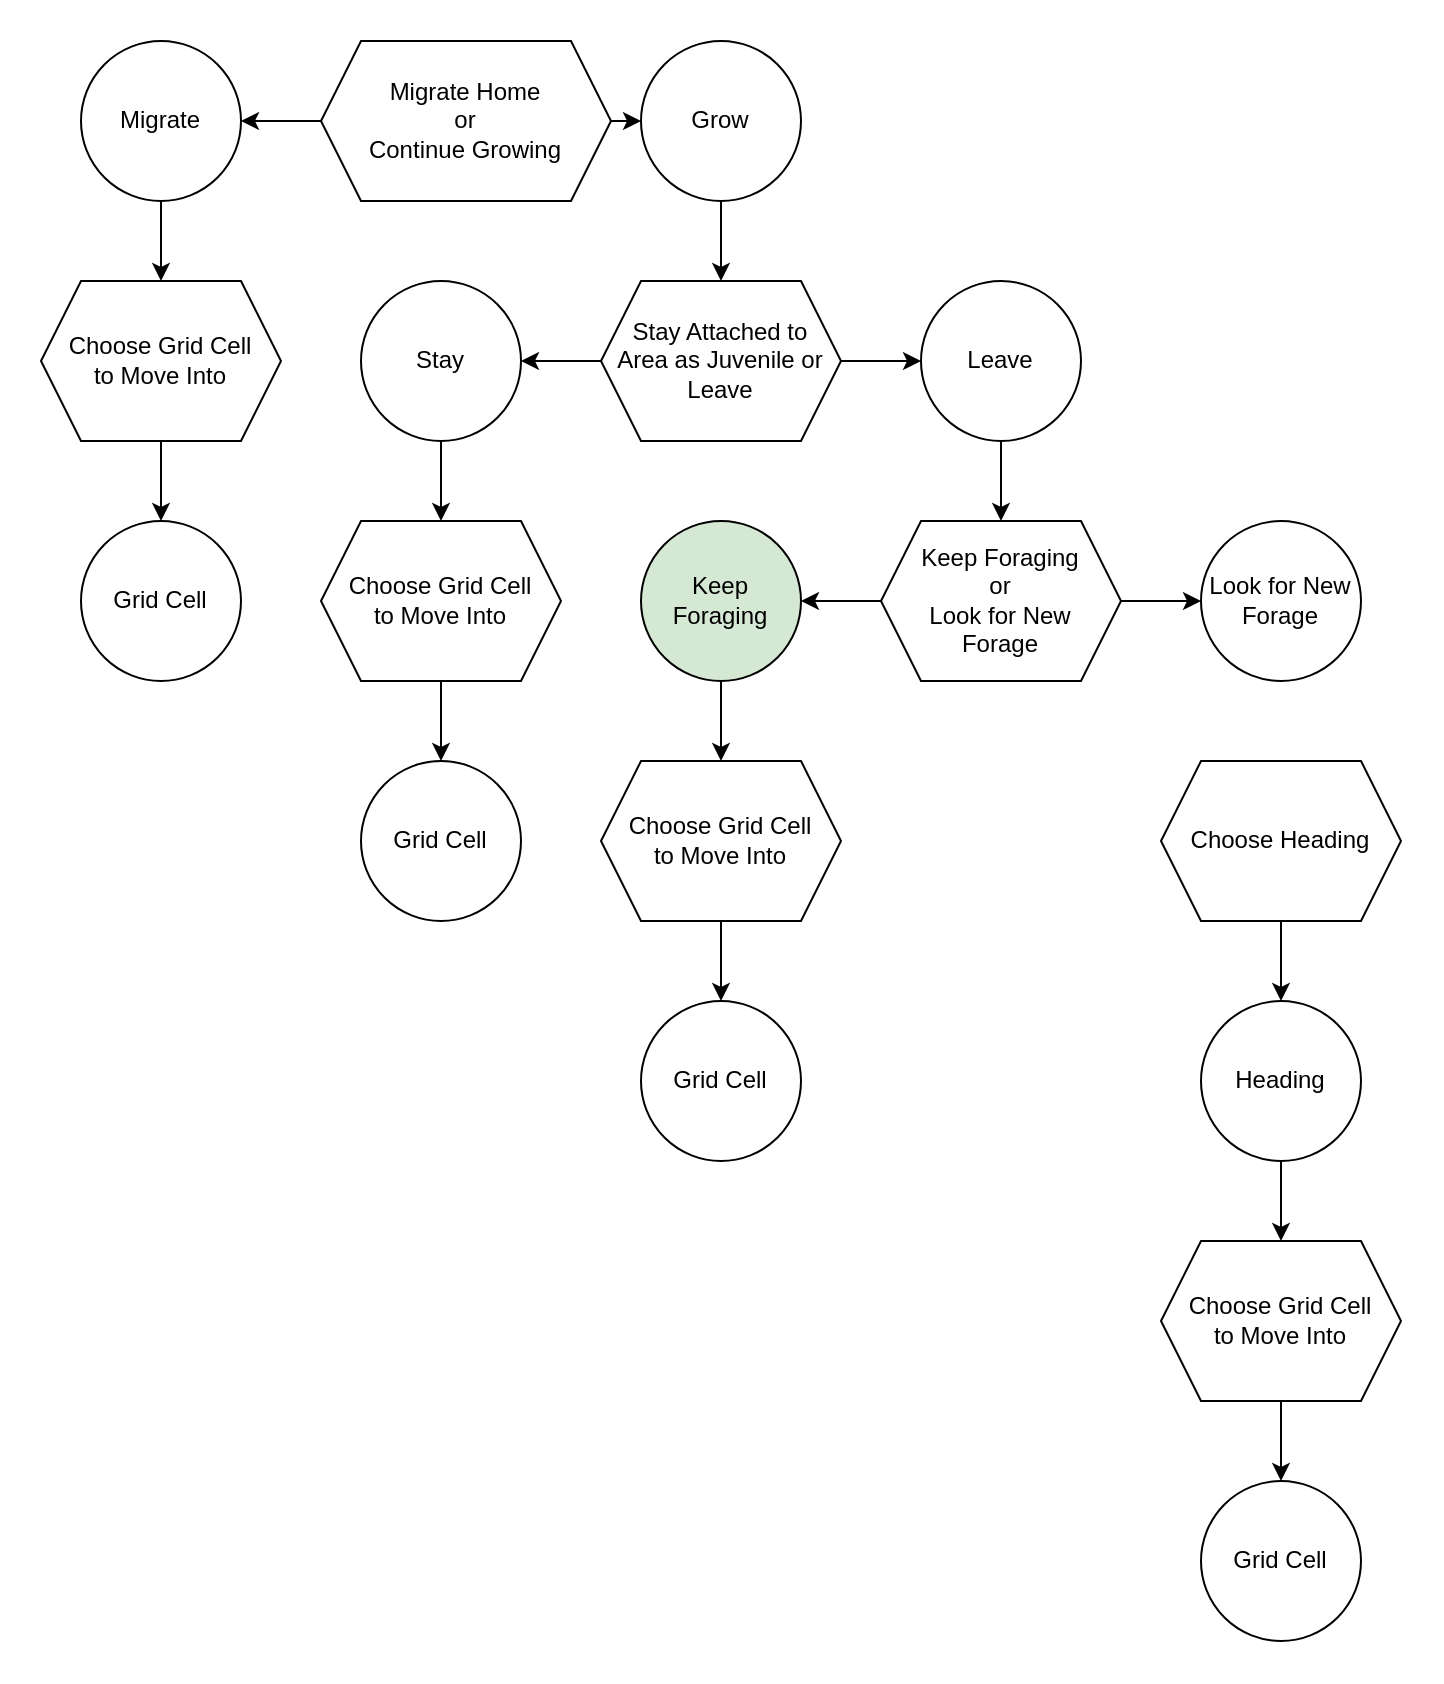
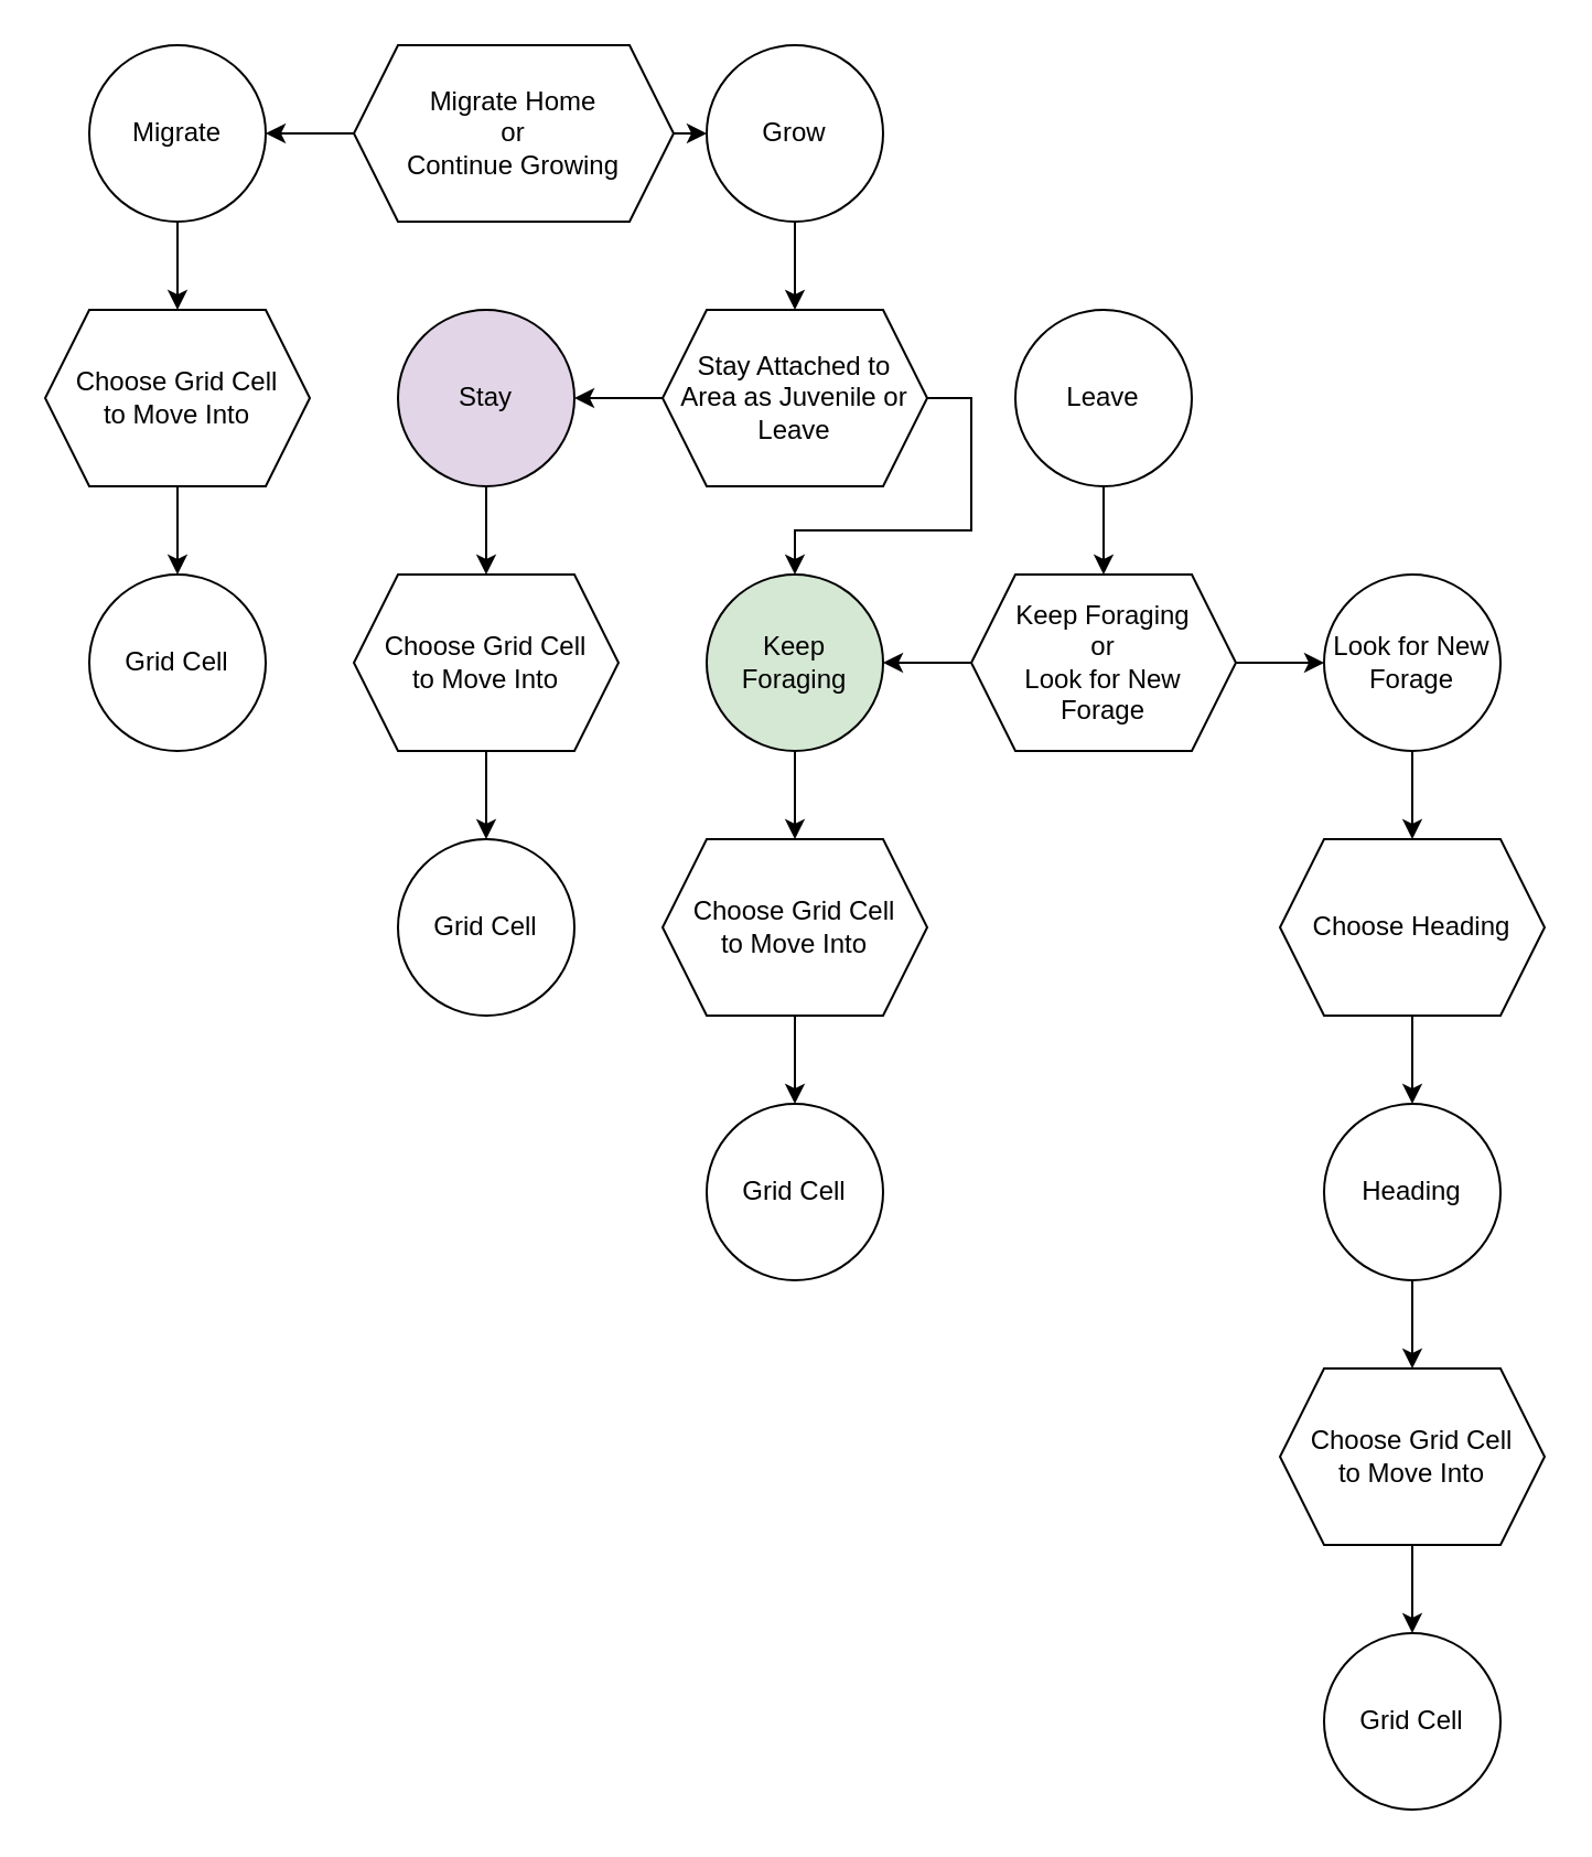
  <mxCell id="0" />
  <mxCell id="1" parent="0" />
  <mxCell id="2" style="edgeStyle=orthogonalEdgeStyle;rounded=0;orthogonalLoop=1;jettySize=auto;html=1;exitX=0;exitY=0.5;exitDx=0;exitDy=0;entryX=1;entryY=0.5;entryDx=0;entryDy=0;" edge="1" parent="1" source="4" target="6"><mxGeometry relative="1" as="geometry" /></mxCell>
  <mxCell id="3" style="edgeStyle=orthogonalEdgeStyle;rounded=0;orthogonalLoop=1;jettySize=auto;html=1;exitX=1;exitY=0.5;exitDx=0;exitDy=0;entryX=0;entryY=0.5;entryDx=0;entryDy=0;" edge="1" parent="1" source="4" target="8"><mxGeometry relative="1" as="geometry" /></mxCell>
  <mxCell id="4" value="Migrate Home &lt;br&gt;or &lt;br&gt;Continue Growing" style="shape=hexagon;perimeter=hexagonPerimeter2;whiteSpace=wrap;html=1;fixedSize=1;" vertex="1" parent="1"><mxGeometry x="160" y="20" width="145" height="80" as="geometry" /></mxCell>
  <mxCell id="5" style="edgeStyle=orthogonalEdgeStyle;rounded=0;orthogonalLoop=1;jettySize=auto;html=1;exitX=0.5;exitY=1;exitDx=0;exitDy=0;entryX=0.5;entryY=0;entryDx=0;entryDy=0;" edge="1" parent="1" source="6" target="10"><mxGeometry relative="1" as="geometry" /></mxCell>
  <mxCell id="6" value="Migrate" style="ellipse;whiteSpace=wrap;html=1;aspect=fixed;" vertex="1" parent="1"><mxGeometry x="40" y="20" width="80" height="80" as="geometry" /></mxCell>
  <mxCell id="7" style="edgeStyle=orthogonalEdgeStyle;rounded=0;orthogonalLoop=1;jettySize=auto;html=1;exitX=0.5;exitY=1;exitDx=0;exitDy=0;" edge="1" parent="1" source="8" target="31"><mxGeometry relative="1" as="geometry" /></mxCell>
  <mxCell id="8" value="Grow" style="ellipse;whiteSpace=wrap;html=1;aspect=fixed;" vertex="1" parent="1"><mxGeometry x="320" y="20" width="80" height="80" as="geometry" /></mxCell>
  <mxCell id="9" style="edgeStyle=orthogonalEdgeStyle;rounded=0;orthogonalLoop=1;jettySize=auto;html=1;exitX=0.5;exitY=1;exitDx=0;exitDy=0;entryX=0.5;entryY=0;entryDx=0;entryDy=0;" edge="1" parent="1" source="10" target="11"><mxGeometry relative="1" as="geometry" /></mxCell>
  <mxCell id="10" value="Choose Grid Cell &lt;br&gt;to Move Into" style="shape=hexagon;perimeter=hexagonPerimeter2;whiteSpace=wrap;html=1;fixedSize=1;" vertex="1" parent="1"><mxGeometry x="20" y="140" width="120" height="80" as="geometry" /></mxCell>
  <mxCell id="11" value="Grid Cell" style="ellipse;whiteSpace=wrap;html=1;aspect=fixed;" vertex="1" parent="1"><mxGeometry x="40" y="260" width="80" height="80" as="geometry" /></mxCell>
  <mxCell id="12" style="edgeStyle=orthogonalEdgeStyle;rounded=0;orthogonalLoop=1;jettySize=auto;html=1;exitX=0;exitY=0.5;exitDx=0;exitDy=0;" edge="1" parent="1" source="14" target="16"><mxGeometry relative="1" as="geometry" /></mxCell>
  <mxCell id="13" style="edgeStyle=orthogonalEdgeStyle;rounded=0;orthogonalLoop=1;jettySize=auto;html=1;exitX=1;exitY=0.5;exitDx=0;exitDy=0;entryX=0;entryY=0.5;entryDx=0;entryDy=0;" edge="1" parent="1" source="14" target="21"><mxGeometry relative="1" as="geometry" /></mxCell>
  <mxCell id="14" value="Keep Foraging&lt;br&gt;or&lt;br&gt;Look for New&lt;br&gt;Forage" style="shape=hexagon;perimeter=hexagonPerimeter2;whiteSpace=wrap;html=1;fixedSize=1;" vertex="1" parent="1"><mxGeometry x="440" y="260" width="120" height="80" as="geometry" /></mxCell>
  <mxCell id="15" style="edgeStyle=orthogonalEdgeStyle;rounded=0;orthogonalLoop=1;jettySize=auto;html=1;exitX=0.5;exitY=1;exitDx=0;exitDy=0;entryX=0.5;entryY=0;entryDx=0;entryDy=0;" edge="1" parent="1" source="16" target="18"><mxGeometry relative="1" as="geometry" /></mxCell>
  <mxCell id="16" value="Keep Foraging" style="ellipse;whiteSpace=wrap;html=1;aspect=fixed;fillColor=#d5e8d4;" vertex="1" parent="1"><mxGeometry x="320" y="260" width="80" height="80" as="geometry" /></mxCell>
  <mxCell id="17" style="edgeStyle=orthogonalEdgeStyle;rounded=0;orthogonalLoop=1;jettySize=auto;html=1;exitX=0.5;exitY=1;exitDx=0;exitDy=0;entryX=0.5;entryY=0;entryDx=0;entryDy=0;" edge="1" parent="1" source="18" target="19"><mxGeometry relative="1" as="geometry" /></mxCell>
  <mxCell id="18" value="Choose Grid Cell &lt;br&gt;to Move Into" style="shape=hexagon;perimeter=hexagonPerimeter2;whiteSpace=wrap;html=1;fixedSize=1;" vertex="1" parent="1"><mxGeometry x="300" y="380" width="120" height="80" as="geometry" /></mxCell>
  <mxCell id="19" value="Grid Cell" style="ellipse;whiteSpace=wrap;html=1;aspect=fixed;" vertex="1" parent="1"><mxGeometry x="320" y="500" width="80" height="80" as="geometry" /></mxCell>
+ <mxCell id="20" style="edgeStyle=orthogonalEdgeStyle;rounded=0;orthogonalLoop=1;jettySize=auto;html=1;exitX=0.5;exitY=1;exitDx=0;exitDy=0;entryX=0.5;entryY=0;entryDx=0;entryDy=0;" edge="1" parent="1" source="21" target="23"><mxGeometry relative="1" as="geometry" /></mxCell>
  <mxCell id="21" value="Look for New&lt;br&gt;Forage" style="ellipse;whiteSpace=wrap;html=1;aspect=fixed;" vertex="1" parent="1"><mxGeometry x="600" y="260" width="80" height="80" as="geometry" /></mxCell>
  <mxCell id="22" style="edgeStyle=orthogonalEdgeStyle;rounded=0;orthogonalLoop=1;jettySize=auto;html=1;exitX=0.5;exitY=1;exitDx=0;exitDy=0;entryX=0.5;entryY=0;entryDx=0;entryDy=0;" edge="1" parent="1" source="23" target="25"><mxGeometry relative="1" as="geometry" /></mxCell>
  <mxCell id="23" value="Choose Heading" style="shape=hexagon;perimeter=hexagonPerimeter2;whiteSpace=wrap;html=1;fixedSize=1;" vertex="1" parent="1"><mxGeometry x="580" y="380" width="120" height="80" as="geometry" /></mxCell>
  <mxCell id="24" style="edgeStyle=orthogonalEdgeStyle;rounded=0;orthogonalLoop=1;jettySize=auto;html=1;exitX=0.5;exitY=1;exitDx=0;exitDy=0;entryX=0.5;entryY=0;entryDx=0;entryDy=0;" edge="1" parent="1" source="25" target="27"><mxGeometry relative="1" as="geometry" /></mxCell>
  <mxCell id="25" value="Heading" style="ellipse;whiteSpace=wrap;html=1;aspect=fixed;" vertex="1" parent="1"><mxGeometry x="600" y="500" width="80" height="80" as="geometry" /></mxCell>
  <mxCell id="26" style="edgeStyle=orthogonalEdgeStyle;rounded=0;orthogonalLoop=1;jettySize=auto;html=1;exitX=0.5;exitY=1;exitDx=0;exitDy=0;entryX=0.5;entryY=0;entryDx=0;entryDy=0;" edge="1" parent="1" source="27" target="28"><mxGeometry relative="1" as="geometry" /></mxCell>
  <mxCell id="27" value="Choose Grid Cell &lt;br&gt;to Move Into" style="shape=hexagon;perimeter=hexagonPerimeter2;whiteSpace=wrap;html=1;fixedSize=1;" vertex="1" parent="1"><mxGeometry x="580" y="620" width="120" height="80" as="geometry" /></mxCell>
  <mxCell id="28" value="Grid Cell" style="ellipse;whiteSpace=wrap;html=1;aspect=fixed;" vertex="1" parent="1"><mxGeometry x="600" y="740" width="80" height="80" as="geometry" /></mxCell>
  <mxCell id="29" style="edgeStyle=orthogonalEdgeStyle;rounded=0;orthogonalLoop=1;jettySize=auto;html=1;exitX=0;exitY=0.5;exitDx=0;exitDy=0;entryX=1;entryY=0.5;entryDx=0;entryDy=0;" edge="1" parent="1" source="31" target="33"><mxGeometry relative="1" as="geometry" /></mxCell>
- <mxCell id="30" style="edgeStyle=orthogonalEdgeStyle;rounded=0;orthogonalLoop=1;jettySize=auto;html=1;exitX=1;exitY=0.5;exitDx=0;exitDy=0;entryX=0;entryY=0.5;entryDx=0;entryDy=0;" edge="1" parent="1" source="31" target="38"><mxGeometry relative="1" as="geometry" /></mxCell>
+ <mxCell id="30" style="edgeStyle=orthogonalEdgeStyle;rounded=0;orthogonalLoop=1;jettySize=auto;html=1;exitX=1;exitY=0.5;exitDx=0;exitDy=0;" edge="1" parent="1" source="31" target="16"><mxGeometry relative="1" as="geometry" /></mxCell>
  <mxCell id="31" value="Stay Attached to &lt;br&gt;Area as Juvenile or Leave" style="shape=hexagon;perimeter=hexagonPerimeter2;whiteSpace=wrap;html=1;fixedSize=1;" vertex="1" parent="1"><mxGeometry x="300" y="140" width="120" height="80" as="geometry" /></mxCell>
  <mxCell id="32" style="edgeStyle=orthogonalEdgeStyle;rounded=0;orthogonalLoop=1;jettySize=auto;html=1;exitX=0.5;exitY=1;exitDx=0;exitDy=0;" edge="1" parent="1" source="33" target="35"><mxGeometry relative="1" as="geometry" /></mxCell>
- <mxCell id="33" value="Stay" style="ellipse;whiteSpace=wrap;html=1;aspect=fixed;" vertex="1" parent="1"><mxGeometry x="180" y="140" width="80" height="80" as="geometry" /></mxCell>
+ <mxCell id="33" value="Stay" style="ellipse;whiteSpace=wrap;html=1;aspect=fixed;fillColor=#e1d5e7;" vertex="1" parent="1"><mxGeometry x="180" y="140" width="80" height="80" as="geometry" /></mxCell>
  <mxCell id="34" style="edgeStyle=orthogonalEdgeStyle;rounded=0;orthogonalLoop=1;jettySize=auto;html=1;exitX=0.5;exitY=1;exitDx=0;exitDy=0;entryX=0.5;entryY=0;entryDx=0;entryDy=0;" edge="1" parent="1" source="35" target="36"><mxGeometry relative="1" as="geometry" /></mxCell>
  <mxCell id="35" value="Choose Grid Cell &lt;br&gt;to Move Into" style="shape=hexagon;perimeter=hexagonPerimeter2;whiteSpace=wrap;html=1;fixedSize=1;" vertex="1" parent="1"><mxGeometry x="160" y="260" width="120" height="80" as="geometry" /></mxCell>
  <mxCell id="36" value="Grid Cell" style="ellipse;whiteSpace=wrap;html=1;aspect=fixed;" vertex="1" parent="1"><mxGeometry x="180" y="380" width="80" height="80" as="geometry" /></mxCell>
  <mxCell id="37" style="edgeStyle=orthogonalEdgeStyle;rounded=0;orthogonalLoop=1;jettySize=auto;html=1;exitX=0.5;exitY=1;exitDx=0;exitDy=0;entryX=0.5;entryY=0;entryDx=0;entryDy=0;" edge="1" parent="1" source="38" target="14"><mxGeometry relative="1" as="geometry" /></mxCell>
  <mxCell id="38" value="Leave" style="ellipse;whiteSpace=wrap;html=1;aspect=fixed;" vertex="1" parent="1"><mxGeometry x="460" y="140" width="80" height="80" as="geometry" /></mxCell>
